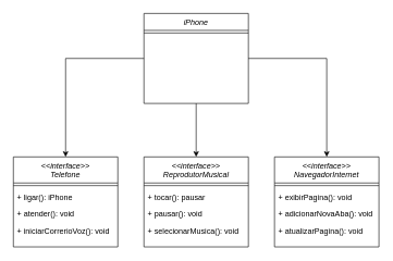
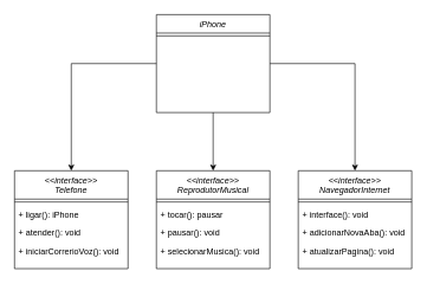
  <mxCell id="0" />
  <mxCell id="1" parent="0" />
  <mxCell id="2" value="" style="edgeStyle=orthogonalEdgeStyle;rounded=0;orthogonalLoop=1;jettySize=auto;html=1;" edge="1" parent="1" source="5" target="7"><mxGeometry relative="1" as="geometry" /></mxCell>
  <mxCell id="3" value="" style="edgeStyle=orthogonalEdgeStyle;rounded=0;orthogonalLoop=1;jettySize=auto;html=1;" edge="1" parent="1" source="5" target="12"><mxGeometry relative="1" as="geometry" /></mxCell>
  <mxCell id="4" value="" style="edgeStyle=orthogonalEdgeStyle;rounded=0;orthogonalLoop=1;jettySize=auto;html=1;" edge="1" parent="1" source="5" target="17"><mxGeometry relative="1" as="geometry" /></mxCell>
  <mxCell id="5" value="iPhone" style="swimlane;fontStyle=2;align=center;verticalAlign=top;childLayout=stackLayout;horizontal=1;startSize=26;horizontalStack=0;resizeParent=1;resizeLast=0;collapsible=1;marginBottom=0;rounded=0;shadow=0;strokeWidth=1;" vertex="1" parent="1"><mxGeometry x="220" y="20" width="160" height="138" as="geometry"><mxRectangle x="220" y="120" width="160" height="26" as="alternateBounds" /></mxGeometry></mxCell>
  <mxCell id="6" value="" style="line;html=1;strokeWidth=1;align=left;verticalAlign=middle;spacingTop=-1;spacingLeft=3;spacingRight=3;rotatable=0;labelPosition=right;points=[];portConstraint=eastwest;" vertex="1" parent="5"><mxGeometry y="26" width="160" height="8" as="geometry" /></mxCell>
  <mxCell id="7" value="&lt;&lt;interface&gt;&gt;&#10;ReprodutorMusical" style="swimlane;fontStyle=2;align=center;verticalAlign=top;childLayout=stackLayout;horizontal=1;startSize=40;horizontalStack=0;resizeParent=1;resizeLast=0;collapsible=1;marginBottom=0;rounded=0;shadow=0;strokeWidth=1;" vertex="1" parent="1"><mxGeometry x="220" y="240" width="160" height="138" as="geometry"><mxRectangle x="220" y="120" width="160" height="26" as="alternateBounds" /></mxGeometry></mxCell>
  <mxCell id="8" value="" style="line;html=1;strokeWidth=1;align=left;verticalAlign=middle;spacingTop=-1;spacingLeft=3;spacingRight=3;rotatable=0;labelPosition=right;points=[];portConstraint=eastwest;" vertex="1" parent="7"><mxGeometry y="40" width="160" height="8" as="geometry" /></mxCell>
  <mxCell id="9" value="+ tocar(): pausar" style="text;align=left;verticalAlign=top;spacingLeft=4;spacingRight=4;overflow=hidden;rotatable=0;points=[[0,0.5],[1,0.5]];portConstraint=eastwest;" vertex="1" parent="7"><mxGeometry y="48" width="160" height="26" as="geometry" /></mxCell>
  <mxCell id="10" value="+ pausar(): void" style="text;align=left;verticalAlign=top;spacingLeft=4;spacingRight=4;overflow=hidden;rotatable=0;points=[[0,0.5],[1,0.5]];portConstraint=eastwest;" vertex="1" parent="7"><mxGeometry y="74" width="160" height="26" as="geometry" /></mxCell>
  <mxCell id="11" value="+ selecionarMusica(): void" style="text;align=left;verticalAlign=top;spacingLeft=4;spacingRight=4;overflow=hidden;rotatable=0;points=[[0,0.5],[1,0.5]];portConstraint=eastwest;" vertex="1" parent="7"><mxGeometry y="100" width="160" height="26" as="geometry" /></mxCell>
  <mxCell id="12" value="&lt;&lt;interface&gt;&gt;&#10;NavegadorInternet" style="swimlane;fontStyle=2;align=center;verticalAlign=top;childLayout=stackLayout;horizontal=1;startSize=40;horizontalStack=0;resizeParent=1;resizeLast=0;collapsible=1;marginBottom=0;rounded=0;shadow=0;strokeWidth=1;" vertex="1" parent="1"><mxGeometry x="420" y="240" width="160" height="138" as="geometry"><mxRectangle x="220" y="120" width="160" height="26" as="alternateBounds" /></mxGeometry></mxCell>
  <mxCell id="13" value="" style="line;html=1;strokeWidth=1;align=left;verticalAlign=middle;spacingTop=-1;spacingLeft=3;spacingRight=3;rotatable=0;labelPosition=right;points=[];portConstraint=eastwest;" vertex="1" parent="12"><mxGeometry y="40" width="160" height="8" as="geometry" /></mxCell>
- <mxCell id="14" value="+ exibirPagina(): void" style="text;align=left;verticalAlign=top;spacingLeft=4;spacingRight=4;overflow=hidden;rotatable=0;points=[[0,0.5],[1,0.5]];portConstraint=eastwest;" vertex="1" parent="12"><mxGeometry y="48" width="160" height="26" as="geometry" /></mxCell>
+ <mxCell id="14" value="+ interface(): void" style="text;align=left;verticalAlign=top;spacingLeft=4;spacingRight=4;overflow=hidden;rotatable=0;points=[[0,0.5],[1,0.5]];portConstraint=eastwest;" vertex="1" parent="12"><mxGeometry y="48" width="160" height="26" as="geometry" /></mxCell>
  <mxCell id="15" value="+ adicionarNovaAba(): void" style="text;align=left;verticalAlign=top;spacingLeft=4;spacingRight=4;overflow=hidden;rotatable=0;points=[[0,0.5],[1,0.5]];portConstraint=eastwest;" vertex="1" parent="12"><mxGeometry y="74" width="160" height="26" as="geometry" /></mxCell>
  <mxCell id="16" value="+ atualizarPagina(): void" style="text;align=left;verticalAlign=top;spacingLeft=4;spacingRight=4;overflow=hidden;rotatable=0;points=[[0,0.5],[1,0.5]];portConstraint=eastwest;" vertex="1" parent="12"><mxGeometry y="100" width="160" height="26" as="geometry" /></mxCell>
  <mxCell id="17" value="&lt;&lt;interface&gt;&gt;&#10;Telefone" style="swimlane;fontStyle=2;align=center;verticalAlign=top;childLayout=stackLayout;horizontal=1;startSize=40;horizontalStack=0;resizeParent=1;resizeLast=0;collapsible=1;marginBottom=0;rounded=0;shadow=0;strokeWidth=1;" vertex="1" parent="1"><mxGeometry x="20" y="240" width="160" height="138" as="geometry"><mxRectangle x="220" y="120" width="160" height="26" as="alternateBounds" /></mxGeometry></mxCell>
  <mxCell id="18" value="" style="line;html=1;strokeWidth=1;align=left;verticalAlign=middle;spacingTop=-1;spacingLeft=3;spacingRight=3;rotatable=0;labelPosition=right;points=[];portConstraint=eastwest;" vertex="1" parent="17"><mxGeometry y="40" width="160" height="8" as="geometry" /></mxCell>
  <mxCell id="19" value="+ ligar(): iPhone" style="text;align=left;verticalAlign=top;spacingLeft=4;spacingRight=4;overflow=hidden;rotatable=0;points=[[0,0.5],[1,0.5]];portConstraint=eastwest;" vertex="1" parent="17"><mxGeometry y="48" width="160" height="26" as="geometry" /></mxCell>
  <mxCell id="20" value="+ atender(): void" style="text;align=left;verticalAlign=top;spacingLeft=4;spacingRight=4;overflow=hidden;rotatable=0;points=[[0,0.5],[1,0.5]];portConstraint=eastwest;" vertex="1" parent="17"><mxGeometry y="74" width="160" height="26" as="geometry" /></mxCell>
  <mxCell id="21" value="+ iniciarCorrerioVoz(): void" style="text;align=left;verticalAlign=top;spacingLeft=4;spacingRight=4;overflow=hidden;rotatable=0;points=[[0,0.5],[1,0.5]];portConstraint=eastwest;" vertex="1" parent="17"><mxGeometry y="100" width="160" height="26" as="geometry" /></mxCell>
